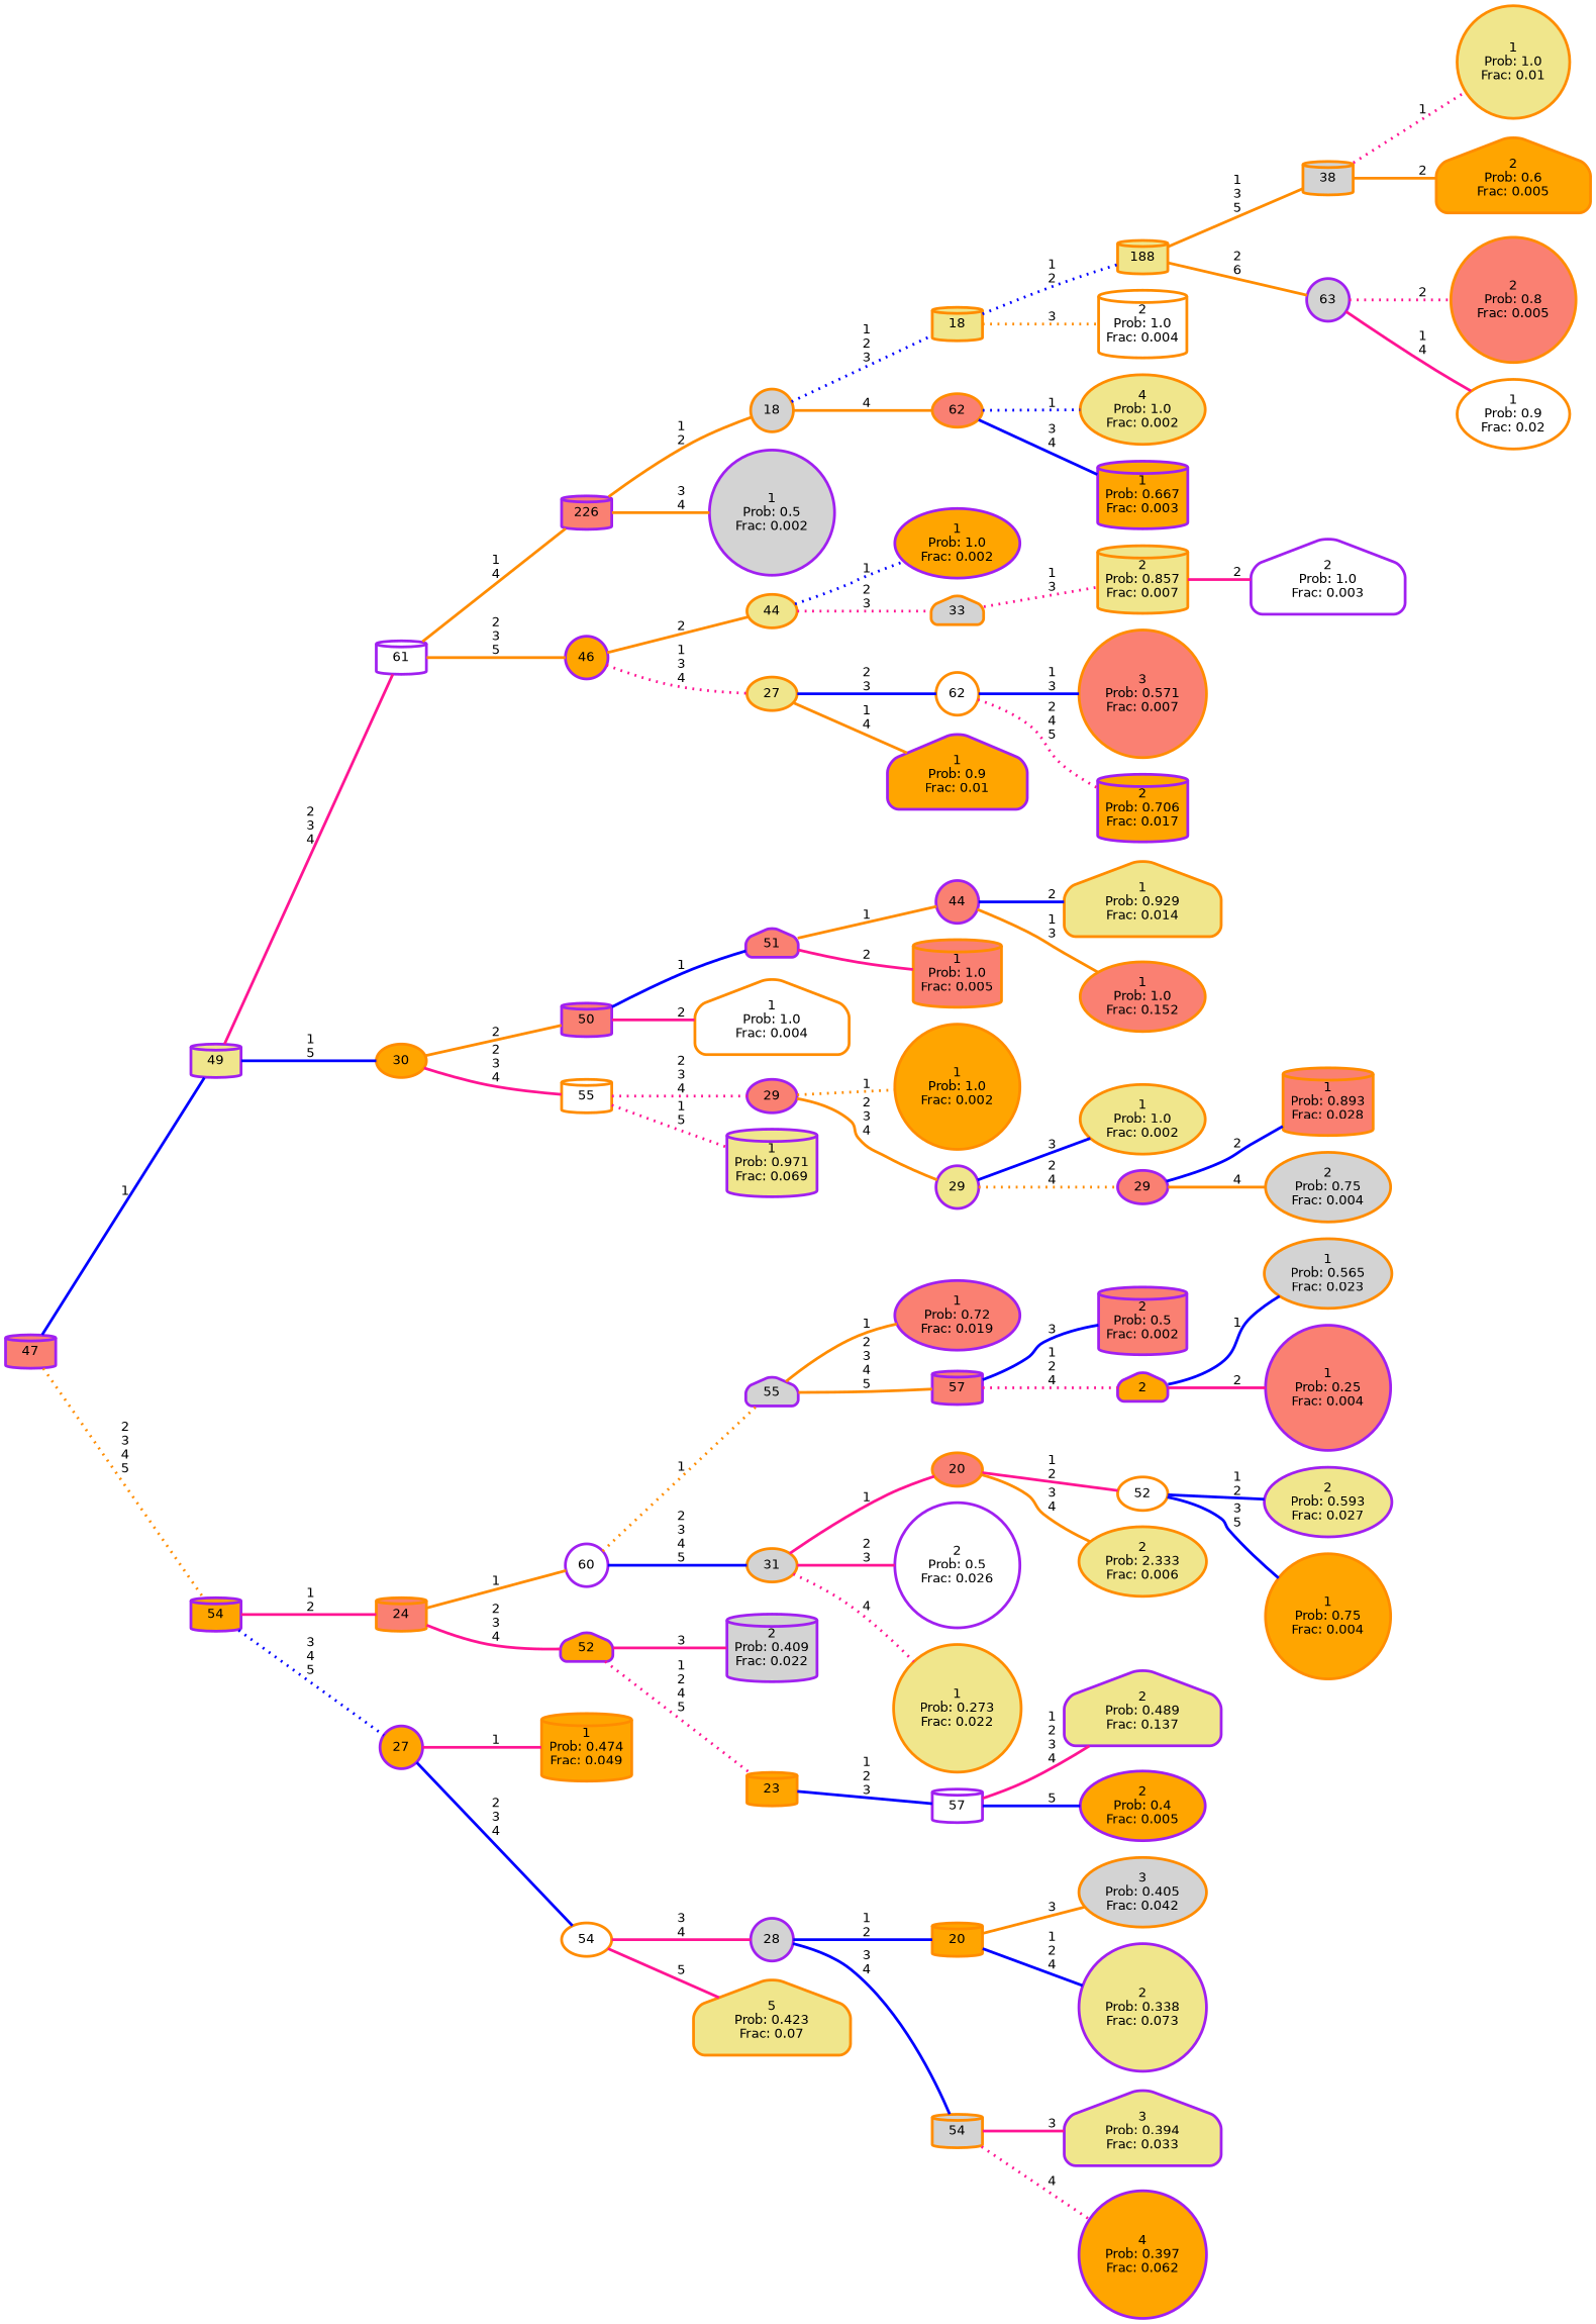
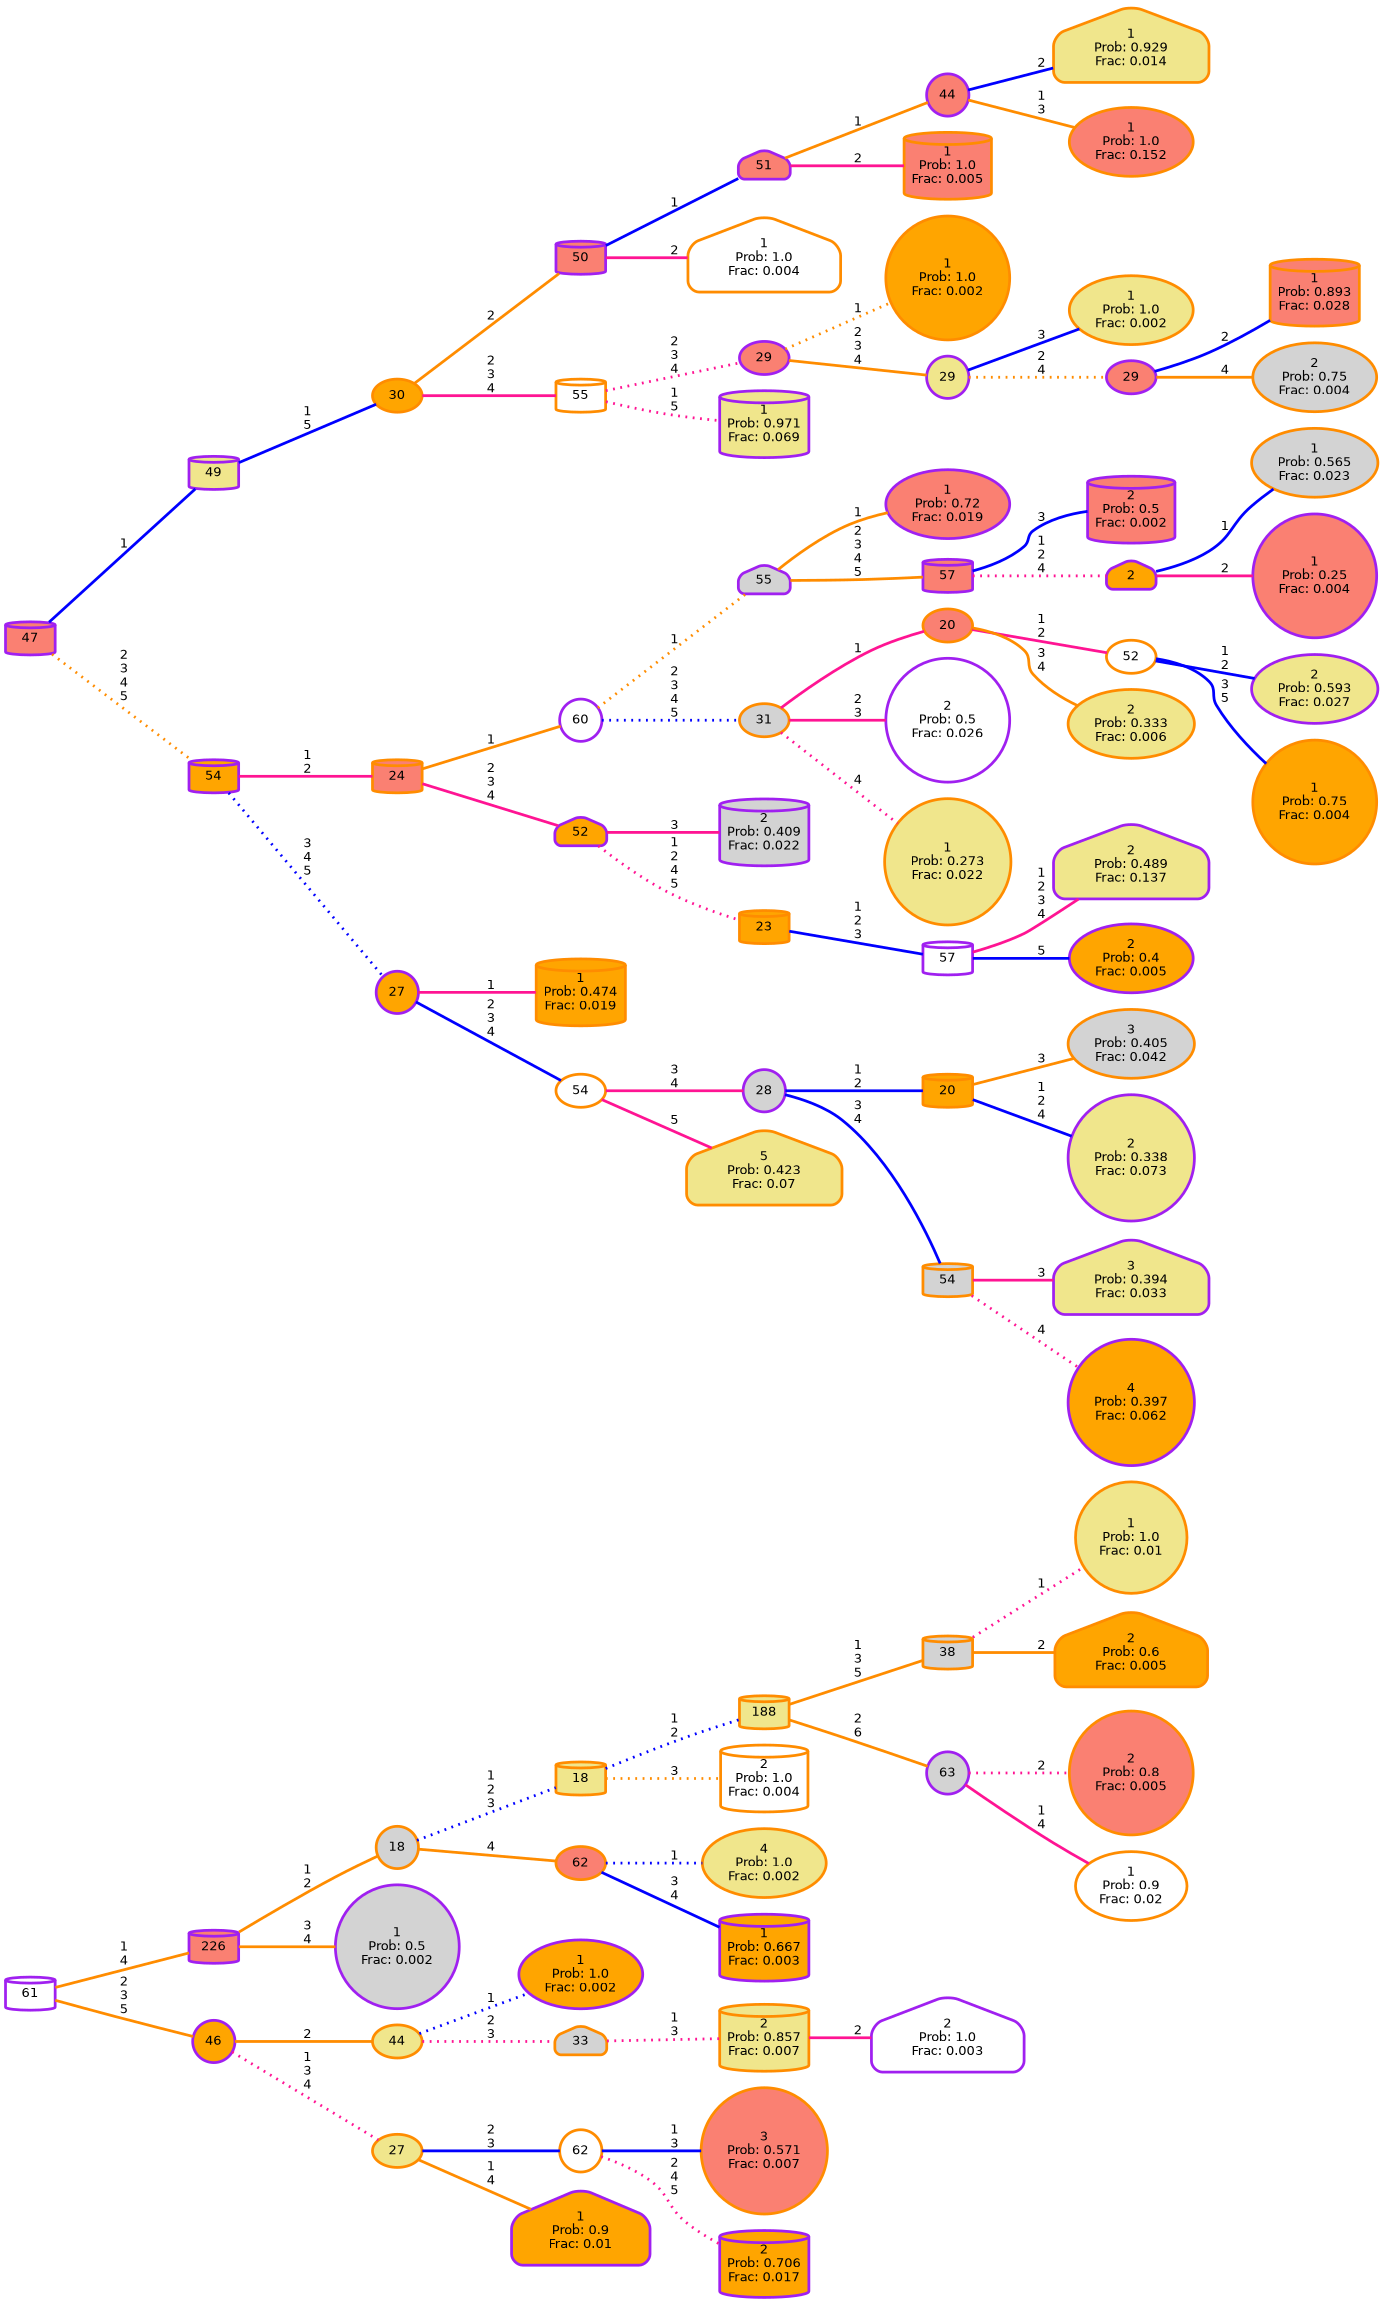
  graph {
    rankdir=LR
    ranksep="0 equally"
    splines=straight
    node [color=darkorange fillcolor=khaki fontcolor=black fontname=helvetica penwidth=3 shape=cylinder style="filled, rounded"]
    edge [color=deeppink fontname=helvetica penwidth=3 style=bold]
    n1 [label="1\nProb: 1.0\nFrac: 0.01" shape=circle]
    n2 [fillcolor=lightgrey label=38]
    n3 [fillcolor=orange label="2\nProb: 0.6\nFrac: 0.005" shape=house]
    n4 [label=188]
    n5 [color=purple fillcolor=lightgrey label=63 shape=circle]
    n6 [fillcolor=salmon label="2\nProb: 0.8\nFrac: 0.005" shape=circle]
    n7 [fillcolor=white label="1\nProb: 0.9\nFrac: 0.02" shape=ellipse]
    n8 [label=18]
    n9 [fillcolor=white label="2\nProb: 1.0\nFrac: 0.004"]
    n10 [fillcolor=lightgrey label=18 shape=circle]
    n11 [fillcolor=salmon label=62 shape=ellipse]
    n12 [label="4\nProb: 1.0\nFrac: 0.002" shape=ellipse]
    n13 [color=purple fillcolor=orange label="1\nProb: 0.667\nFrac: 0.003"]
    n14 [color=purple fillcolor=salmon label=226]
    n15 [color=purple fillcolor=lightgrey label="1\nProb: 0.5\nFrac: 0.002" shape=circle]
    n16 [color=purple fillcolor=white label=61]
    n17 [color=purple fillcolor=orange label=46 shape=circle]
    n18 [label=44 shape=ellipse]
    n19 [label=27 shape=ellipse]
    n20 [color=purple fillcolor=orange label="1\nProb: 1.0\nFrac: 0.002" shape=ellipse]
    n21 [fillcolor=lightgrey label=33 shape=house]
    n22 [label="2\nProb: 0.857\nFrac: 0.007"]
    n23 [color=purple fillcolor=white label="2\nProb: 1.0\nFrac: 0.003" shape=house]
    n24 [fillcolor=white label=62 shape=circle]
    n25 [color=purple fillcolor=orange label="1\nProb: 0.9\nFrac: 0.01" shape=house]
    n26 [fillcolor=salmon label="3\nProb: 0.571\nFrac: 0.007" shape=circle]
    n27 [color=purple fillcolor=orange label="2\nProb: 0.706\nFrac: 0.017"]
    n28 [color=purple label=49]
    n29 [fillcolor=orange label=30 shape=ellipse]
    n30 [color=purple fillcolor=salmon label=50]
    n31 [fillcolor=white label=55]
    n32 [label="1\nProb: 0.929\nFrac: 0.014" shape=house]
    n33 [color=purple fillcolor=salmon label=44 shape=circle]
    n34 [fillcolor=salmon label="1\nProb: 1.0\nFrac: 0.152" shape=ellipse]
    n35 [color=purple fillcolor=salmon label=51 shape=house]
    n36 [fillcolor=salmon label="1\nProb: 1.0\nFrac: 0.005"]
    n37 [fillcolor=white label="1\nProb: 1.0\nFrac: 0.004" shape=house]
    n38 [color=purple fillcolor=salmon label=29 shape=ellipse]
    n39 [color=purple label="1\nProb: 0.971\nFrac: 0.069"]
    n40 [fillcolor=orange label="1\nProb: 1.0\nFrac: 0.002" shape=circle]
    n41 [color=purple label=29 shape=circle]
    n42 [label="1\nProb: 1.0\nFrac: 0.002" shape=ellipse]
    n43 [color=purple fillcolor=salmon label=29 shape=ellipse]
    n44 [fillcolor=salmon label="1\nProb: 0.893\nFrac: 0.028"]
    n45 [fillcolor=lightgrey label="2\nProb: 0.75\nFrac: 0.004" shape=ellipse]
    n46 [color=purple fillcolor=salmon label=47]
    n47 [color=purple fillcolor=orange label=54]
    n48 [fillcolor=salmon label=24]
    n49 [color=purple fillcolor=orange label=27 shape=circle]
    n50 [color=purple fillcolor=salmon label="1\nProb: 0.72\nFrac: 0.019" shape=ellipse]
    n51 [color=purple fillcolor=lightgrey label=55 shape=house]
    n52 [color=purple fillcolor=salmon label=57]
    n53 [color=purple fillcolor=salmon label="2\nProb: 0.5\nFrac: 0.002"]
    n54 [color=purple fillcolor=orange label=2 shape=house]
    n55 [fillcolor=lightgrey label="1\nProb: 0.565\nFrac: 0.023" shape=ellipse]
    n56 [color=purple fillcolor=salmon label="1\nProb: 0.25\nFrac: 0.004" shape=circle]
    n57 [color=purple fillcolor=white label=60 shape=circle]
    n58 [fillcolor=lightgrey label=31 shape=ellipse]
    n59 [fillcolor=salmon label=20 shape=ellipse]
    n60 [color=purple fillcolor=white label="2\nProb: 0.5\nFrac: 0.026" shape=circle]
    n61 [label="1\nProb: 0.273\nFrac: 0.022" shape=circle]
    n62 [color=purple label="2\nProb: 0.593\nFrac: 0.027" shape=ellipse]
    n63 [fillcolor=white label=52 shape=ellipse]
    n64 [fillcolor=orange label="1\nProb: 0.75\nFrac: 0.004" shape=circle]
-   n65 [label="2\nProb: 2.333\nFrac: 0.006" shape=ellipse]
+   n65 [label="2\nProb: 0.333\nFrac: 0.006" shape=ellipse]
    n66 [color=purple fillcolor=orange label=52 shape=house]
    n67 [color=purple fillcolor=lightgrey label="2\nProb: 0.409\nFrac: 0.022"]
    n68 [fillcolor=orange label=23]
    n69 [color=purple fillcolor=white label=57]
    n70 [color=purple label="2\nProb: 0.489\nFrac: 0.137" shape=house]
    n71 [color=purple fillcolor=orange label="2\nProb: 0.4\nFrac: 0.005" shape=ellipse]
-   n72 [fillcolor=orange label="1\nProb: 0.474\nFrac: 0.049"]
+   n72 [fillcolor=orange label="1\nProb: 0.474\nFrac: 0.019"]
    n73 [fillcolor=white label=54 shape=ellipse]
    n74 [color=purple fillcolor=lightgrey label=28 shape=circle]
    n75 [label="5\nProb: 0.423\nFrac: 0.07" shape=house]
    n76 [fillcolor=lightgrey label="3\nProb: 0.405\nFrac: 0.042" shape=ellipse]
    n77 [fillcolor=orange label=20]
    n78 [color=purple label="2\nProb: 0.338\nFrac: 0.073" shape=circle]
    n79 [fillcolor=lightgrey label=54]
    n80 [color=purple label="3\nProb: 0.394\nFrac: 0.033" shape=house]
    n81 [color=purple fillcolor=orange label="4\nProb: 0.397\nFrac: 0.062" shape=circle]
    subgraph sub_1 {
      rank=same
    }
    n2 -- n1 [label=" 1" style=dotted]
    n2 -- n3 [color=darkorange label=" 2"]
    n4 -- n2 [color=darkorange label=" 1\n 3\n 5" style=solid]
    n4 -- n5 [color=darkorange label=" 2\n 6"]
    n5 -- n6 [label=" 2" style=dotted]
    n5 -- n7 [label=" 1\n 4" style=solid]
    n8 -- n4 [color=blue label=" 1\n 2" style=dotted]
    n8 -- n9 [color=darkorange label=" 3" style=dotted]
    n10 -- n8 [color=blue label=" 1\n 2\n 3" style=dotted]
    n10 -- n11 [color=darkorange label=" 4"]
    n11 -- n12 [color=blue label=" 1" style=dotted]
    n11 -- n13 [color=blue label=" 3\n 4"]
    n14 -- n10 [color=darkorange label=" 1\n 2"]
    n14 -- n15 [color=darkorange label=" 3\n 4" style=solid]
    n16 -- n14 [color=darkorange label=" 1\n 4"]
    n16 -- n17 [color=darkorange label=" 2\n 3\n 5" style=solid]
    n17 -- n18 [color=darkorange label=" 2" style=solid]
    n17 -- n19 [label=" 1\n 3\n 4" style=dotted]
    n18 -- n20 [color=blue label=" 1" style=dotted]
    n18 -- n21 [label=" 2\n 3" style=dotted]
    n19 -- n24 [color=blue label=" 2\n 3"]
    n19 -- n25 [color=darkorange label=" 1\n 4"]
    n21 -- n22 [label=" 1\n 3" style=dotted]
    n22 -- n23 [label=" 2"]
    n24 -- n26 [color=blue label=" 1\n 3"]
    n24 -- n27 [label=" 2\n 4\n 5" style=dotted]
-   n28 -- n16 [label=" 2\n 3\n 4"]
    n28 -- n29 [color=blue label=" 1\n 5" style=solid]
    n29 -- n30 [color=darkorange label=" 2" style=solid]
    n29 -- n31 [label=" 2\n 3\n 4"]
    n30 -- n35 [color=blue label=" 1"]
    n30 -- n37 [label=" 2" style=solid]
    n31 -- n38 [label=" 2\n 3\n 4" style=dotted]
    n31 -- n39 [label=" 1\n 5" style=dotted]
    n33 -- n32 [color=blue label=" 2"]
    n33 -- n34 [color=darkorange label=" 1\n 3"]
    n35 -- n33 [color=darkorange label=" 1" style=solid]
    n35 -- n36 [label=" 2"]
    n38 -- n40 [color=darkorange label=" 1" style=dotted]
    n38 -- n41 [color=darkorange label=" 2\n 3\n 4" style=solid]
    n41 -- n42 [color=blue label=" 3" style=solid]
    n41 -- n43 [color=darkorange label=" 2\n 4" style=dotted]
    n43 -- n44 [color=blue label=" 2" style=solid]
    n43 -- n45 [color=darkorange label=" 4"]
    n46 -- n28 [color=blue label=" 1" style=solid]
    n46 -- n47 [color=darkorange label=" 2\n 3\n 4\n 5" style=dotted]
    n47 -- n48 [label=" 1\n 2" style=solid]
    n47 -- n49 [color=blue label=" 3\n 4\n 5" style=dotted]
    n48 -- n57 [color=darkorange label=" 1" style=solid]
    n48 -- n66 [label=" 2\n 3\n 4" style=solid]
    n49 -- n72 [label=" 1"]
    n49 -- n73 [color=blue label=" 2\n 3\n 4" style=solid]
    n51 -- n50 [color=darkorange label=" 1"]
    n51 -- n52 [color=darkorange label=" 2\n 3\n 4\n 5"]
    n52 -- n53 [color=blue label=" 3"]
    n52 -- n54 [label=" 1\n 2\n 4" style=dotted]
    n54 -- n55 [color=blue label=" 1" style=solid]
    n54 -- n56 [label=" 2" style=solid]
    n57 -- n51 [color=darkorange label=" 1" style=dotted]
-   n57 -- n58 [color=blue label=" 2\n 3\n 4\n 5"]
+   n57 -- n58 [color=blue label=" 2\n 3\n 4\n 5" style=dotted]
    n58 -- n59 [label=" 1" style=solid]
    n58 -- n60 [label=" 2\n 3" style=solid]
    n58 -- n61 [label=" 4" style=dotted]
    n59 -- n63 [label=" 1\n 2"]
    n59 -- n65 [color=darkorange label=" 3\n 4" style=solid]
    n63 -- n62 [color=blue label=" 1\n 2" style=solid]
    n63 -- n64 [color=blue label=" 3\n 5" style=solid]
    n66 -- n67 [label=" 3"]
    n66 -- n68 [label=" 1\n 2\n 4\n 5" style=dotted]
    n68 -- n69 [color=blue label=" 1\n 2\n 3" style=solid]
    n69 -- n70 [label=" 1\n 2\n 3\n 4"]
    n69 -- n71 [color=blue label=" 5"]
    n73 -- n74 [label=" 3\n 4"]
    n73 -- n75 [label=" 5" style=solid]
    n74 -- n77 [color=blue label=" 1\n 2"]
    n74 -- n79 [color=blue label=" 3\n 4"]
    n77 -- n76 [color=darkorange label=" 3"]
    n77 -- n78 [color=blue label=" 1\n 2\n 4" style=solid]
    n79 -- n80 [label=" 3"]
    n79 -- n81 [label=" 4" style=dotted]
  }
